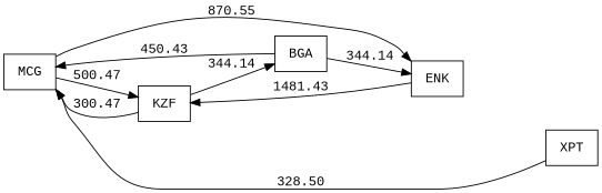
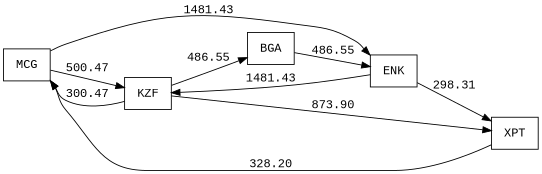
  digraph {
    fontname="Liberation Mono"
    rankdir=LR
    node [fontname="Liberation Mono" shape=record]
    edge [fontname="Liberation Mono" headport=f1]
    n1 [label="<f1> MCG "]
    n2 [label="<f1> KZF "]
    n3 [label="<f1> ENK "]
    n4 [label="<f1> XPT "]
    n5 [label="<f1> BGA "]
    n1 -> n2 [label=500.47]
-   n1 -> n3 [label=870.55]
+   n1 -> n3 [label=1481.43]
    n2 -> n1 [label=300.47]
-   n2 -> n5 [label=344.14]
+   n2 -> n4 [label=873.90]
+   n2 -> n5 [label=486.55]
    n3 -> n2 [label=1481.43]
-   n4 -> n1 [label=328.50]
-   n5 -> n1 [label=450.43]
-   n5 -> n3 [label=344.14]
+   n3 -> n4 [label=298.31]
+   n4 -> n1 [label=328.20]
+   n5 -> n3 [label=486.55]
  }
